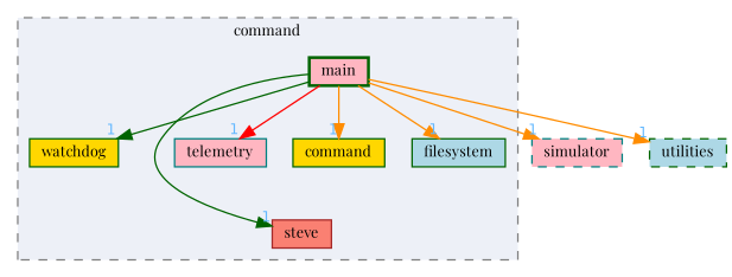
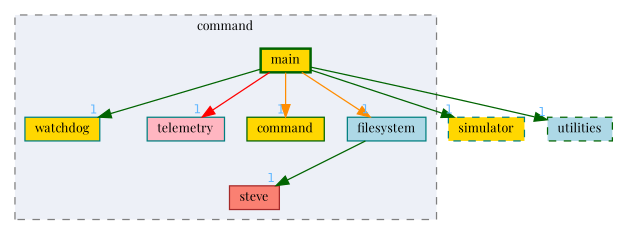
  digraph {
    compound=true
    fontname="Playfair Display"
    node [color=darkgreen fillcolor=gold fontname="Playfair Display" fontsize=10 shape=box style=filled]
    edge [color=darkorange fontcolor=steelblue1 fontname="Playfair Display" fontsize=10 headlabel=1 labeldistance=1.5 labelfontname=Helvetica labelfontsize=10]
-   n1 [height=0.2 label=watchdog width=0.4]
+   n1 [color=teal height=0.2 label=watchdog width=0.4]
    n2 [color=brown fillcolor=salmon height=0.2 label=steve width=0.4]
    n3 [color=teal fillcolor=lightpink height=0.2 label=telemetry width=0.4]
    n4 [height=0.2 label=command width=0.4]
-   n5 [fillcolor=lightblue height=0.2 label=filesystem width=0.4]
-   n6 [fillcolor=lightpink height=0.2 label=main style="filled,bold" width=0.4]
-   n7 [color=teal fillcolor=lightpink height=0.2 label=simulator style="filled,dashed" width=0.4]
+   n5 [color=teal fillcolor=lightblue height=0.2 label=filesystem width=0.4]
+   n6 [height=0.2 label=main style="filled,bold" width=0.4]
+   n7 [color=teal height=0.2 label=simulator style="filled,dashed" width=0.4]
    n8 [fillcolor=lightblue height=0.2 label=utilities style="filled,dashed" width=0.4]
    subgraph cluster_1 {
      bgcolor="#edf0f7"
      fontsize=10
      label=command
      pencolor=grey50
      style="filled,dashed"
      n1
      n2
      n3
      n4
      n5
      n6
    }
    n6 -> n1 [color=darkgreen]
-   n6 -> n2 [color=darkgreen]
+   n5 -> n2 [color=darkgreen]
    n6 -> n3 [color=red]
    n6 -> n4
    n6 -> n5
-   n6 -> n7
-   n6 -> n8
+   n6 -> n7 [color=darkgreen]
+   n6 -> n8 [color=darkgreen]
  }
